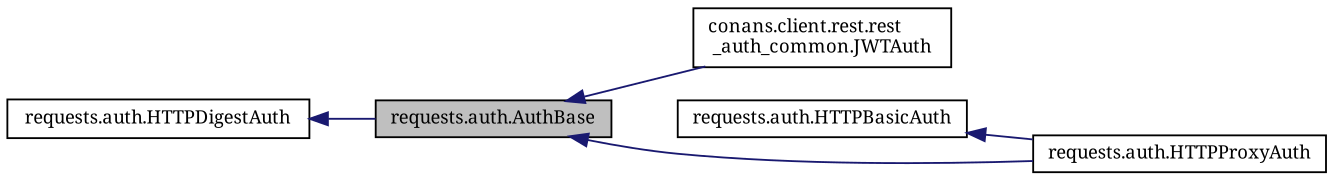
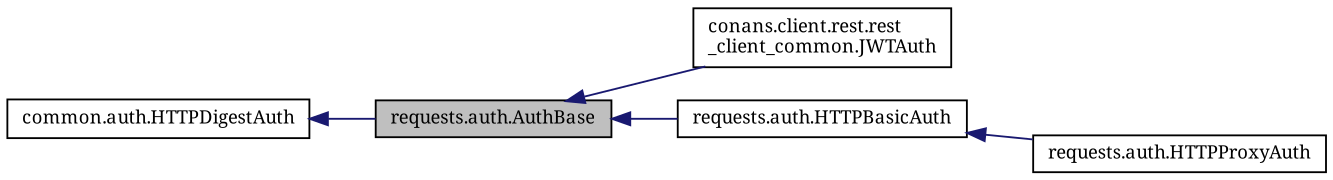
  digraph {
    fontname="Noto Serif"
    rankdir=LR
    node [color=black fillcolor=white fontname="Noto Serif" fontsize=10 shape=record style=filled]
    edge [color=midnightblue dir=back fontname="Noto Serif" fontsize=10 labelfontname=Helvetica labelfontsize=10 style=solid]
    n1 [fillcolor=grey75 fontcolor=black height=0.2 label="requests.auth.AuthBase" width=0.4]
-   n2 [height=0.2 label="conans.client.rest.rest\l_auth_common.JWTAuth" width=0.4]
+   n2 [height=0.2 label="conans.client.rest.rest\l_client_common.JWTAuth" width=0.4]
    n3 [height=0.2 label="requests.auth.HTTPBasicAuth" width=0.4]
    n4 [height=0.2 label="requests.auth.HTTPProxyAuth" width=0.4]
-   n5 [height=0.2 label="requests.auth.HTTPDigestAuth" width=0.4]
+   n5 [height=0.2 label="common.auth.HTTPDigestAuth" width=0.4]
    n1 -> n2
-   n1 -> n4
+   n1 -> n3
    n3 -> n4
    n5 -> n1
  }
